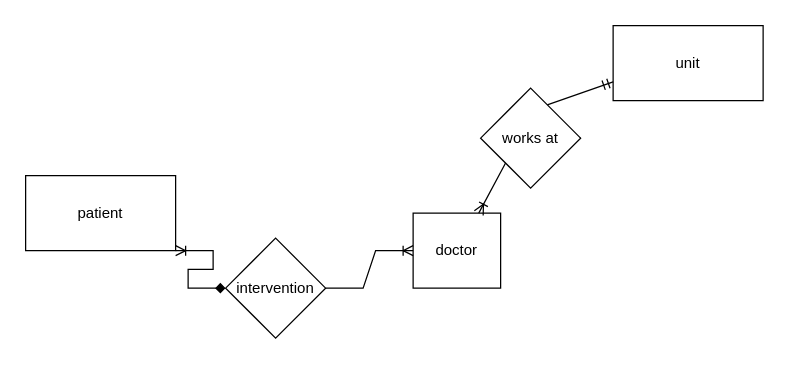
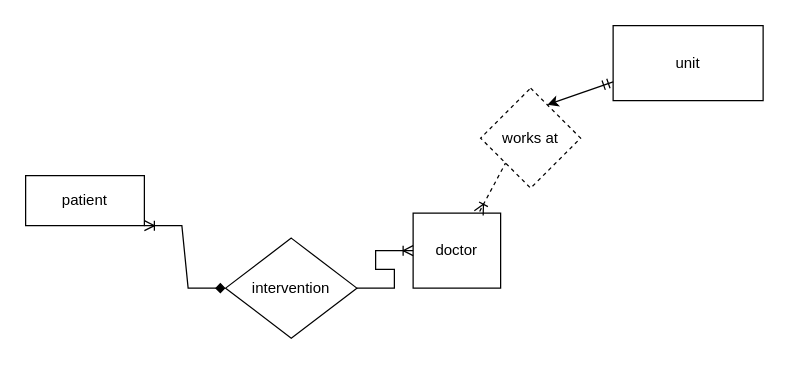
  <mxCell id="0" />
  <mxCell id="1" parent="0" />
- <mxCell id="2" value="patient" style="rounded=0;whiteSpace=wrap;html=1;fillColor=default;strokeColor=default;fontColor=default;" vertex="1" parent="1"><mxGeometry x="20" y="140" width="120" height="60" as="geometry" /></mxCell>
+ <mxCell id="2" value="patient" style="rounded=0;whiteSpace=wrap;html=1;fillColor=default;strokeColor=default;fontColor=default;" vertex="1" parent="1"><mxGeometry x="20" y="140" width="95" height="40" as="geometry" /></mxCell>
  <mxCell id="3" value="doctor" style="rounded=0;whiteSpace=wrap;html=1;fillColor=default;strokeColor=default;fontColor=default;" vertex="1" parent="1"><mxGeometry x="330" y="170" width="70" height="60" as="geometry" /></mxCell>
  <mxCell id="4" value="unit" style="rounded=0;whiteSpace=wrap;html=1;fontColor=default;strokeColor=default;fillColor=default;" vertex="1" parent="1"><mxGeometry x="490" y="20" width="120" height="60" as="geometry" /></mxCell>
  <mxCell id="5" value="" style="edgeStyle=entityRelationEdgeStyle;fontSize=12;html=1;endArrow=ERoneToMany;startArrow=none;rounded=0;labelBackgroundColor=default;fontColor=default;strokeColor=default;exitX=1;exitY=0.5;exitDx=0;exitDy=0;entryX=0;entryY=0.5;entryDx=0;entryDy=0;" edge="1" parent="1" source="6" target="3"><mxGeometry width="100" height="100" relative="1" as="geometry"><mxPoint x="260" y="200" as="sourcePoint" /><mxPoint x="360" y="100" as="targetPoint" /></mxGeometry></mxCell>
- <mxCell id="6" value="intervention" style="rhombus;whiteSpace=wrap;html=1;fontColor=default;strokeColor=default;fillColor=default;" vertex="1" parent="1"><mxGeometry x="180" y="190" width="80" height="80" as="geometry" /></mxCell>
+ <mxCell id="6" value="intervention" style="rhombus;whiteSpace=wrap;html=1;fontColor=default;strokeColor=default;fillColor=default;" vertex="1" parent="1"><mxGeometry x="180" y="190" width="105" height="80" as="geometry" /></mxCell>
  <mxCell id="7" value="" style="edgeStyle=entityRelationEdgeStyle;fontSize=12;html=1;endArrow=diamond;startArrow=ERoneToMany;rounded=0;labelBackgroundColor=default;fontColor=default;strokeColor=default;exitX=1;exitY=1;exitDx=0;exitDy=0;entryX=0;entryY=0.5;entryDx=0;entryDy=0;" edge="1" parent="1" source="2" target="6"><mxGeometry width="100" height="100" relative="1" as="geometry"><mxPoint x="150" y="200" as="sourcePoint" /><mxPoint x="290" y="250" as="targetPoint" /></mxGeometry></mxCell>
  <mxCell id="8" style="edgeStyle=none;rounded=0;orthogonalLoop=1;jettySize=auto;html=1;entryX=1;entryY=0.75;entryDx=0;entryDy=0;labelBackgroundColor=default;fontColor=default;strokeColor=default;" edge="1" parent="1" source="2" target="2"><mxGeometry relative="1" as="geometry" /></mxCell>
- <mxCell id="9" value="" style="fontSize=12;html=1;endArrow=ERoneToMany;startArrow=none;rounded=0;labelBackgroundColor=default;fontColor=default;strokeColor=default;exitX=1;exitY=0.5;exitDx=0;exitDy=0;entryX=0.75;entryY=0;entryDx=0;entryDy=0;" edge="1" parent="1" source="11" target="3"><mxGeometry width="100" height="100" relative="1" as="geometry"><mxPoint x="440" y="140" as="sourcePoint" /><mxPoint x="390" y="90" as="targetPoint" /><Array as="points"><mxPoint x="420" y="100" /></Array></mxGeometry></mxCell>
- <mxCell id="10" value="" style="fontSize=12;html=1;endArrow=none;startArrow=ERmandOne;rounded=0;labelBackgroundColor=default;fontColor=default;strokeColor=default;exitX=0;exitY=0.75;exitDx=0;exitDy=0;entryX=0.75;entryY=0;entryDx=0;entryDy=0;" edge="1" parent="1" source="4" target="11"><mxGeometry width="100" height="100" relative="1" as="geometry"><mxPoint x="340" y="70" as="sourcePoint" /><mxPoint x="420" y="170" as="targetPoint" /><Array as="points" /></mxGeometry></mxCell>
- <mxCell id="11" value="works at" style="rhombus;whiteSpace=wrap;html=1;labelBackgroundColor=default;fontColor=default;strokeColor=default;fillColor=default;" vertex="1" parent="1"><mxGeometry x="384" y="70" width="80" height="80" as="geometry" /></mxCell>
+ <mxCell id="9" value="" style="fontSize=12;html=1;endArrow=ERoneToMany;startArrow=none;rounded=0;labelBackgroundColor=default;fontColor=default;strokeColor=default;exitX=1;exitY=0.5;exitDx=0;exitDy=0;entryX=0.75;entryY=0;entryDx=0;entryDy=0;dashed=1;" edge="1" parent="1" source="11" target="3"><mxGeometry width="100" height="100" relative="1" as="geometry"><mxPoint x="440" y="140" as="sourcePoint" /><mxPoint x="390" y="90" as="targetPoint" /><Array as="points"><mxPoint x="420" y="100" /></Array></mxGeometry></mxCell>
+ <mxCell id="10" value="" style="fontSize=12;html=1;endArrow=classic;startArrow=ERmandOne;rounded=0;labelBackgroundColor=default;fontColor=default;strokeColor=default;exitX=0;exitY=0.75;exitDx=0;exitDy=0;entryX=0.75;entryY=0;entryDx=0;entryDy=0;" edge="1" parent="1" source="4" target="11"><mxGeometry width="100" height="100" relative="1" as="geometry"><mxPoint x="340" y="70" as="sourcePoint" /><mxPoint x="420" y="170" as="targetPoint" /><Array as="points" /></mxGeometry></mxCell>
+ <mxCell id="11" value="works at" style="rhombus;whiteSpace=wrap;html=1;labelBackgroundColor=default;fontColor=default;strokeColor=default;fillColor=default;dashed=1;" vertex="1" parent="1"><mxGeometry x="384" y="70" width="80" height="80" as="geometry" /></mxCell>
